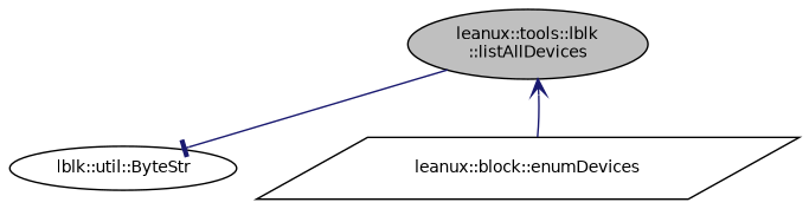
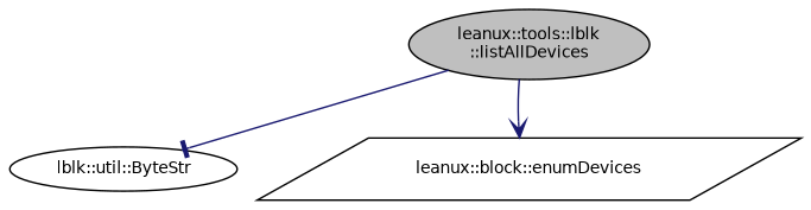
  digraph {
    rankdir=TB
    node [color=black fontname=Helvetica fontsize=10 shape=ellipse]
    edge [color=midnightblue fontname=Helvetica fontsize=10 labelfontname=Helvetica labelfontsize=10 style=solid]
    n1 [fillcolor=grey75 fontcolor=black height=0.2 label="leanux::tools::lblk\l::listAllDevices" style=filled width=0.4]
    n2 [height=0.2 label="lblk::util::ByteStr" width=0.4]
    n3 [height=0.2 label="leanux::block::enumDevices" shape=parallelogram width=0.4]
    n1 -> n2 [arrowhead=tee]
-   n3 -> n1 [arrowhead=vee]
+   n1 -> n3 [arrowhead=vee]
  }
